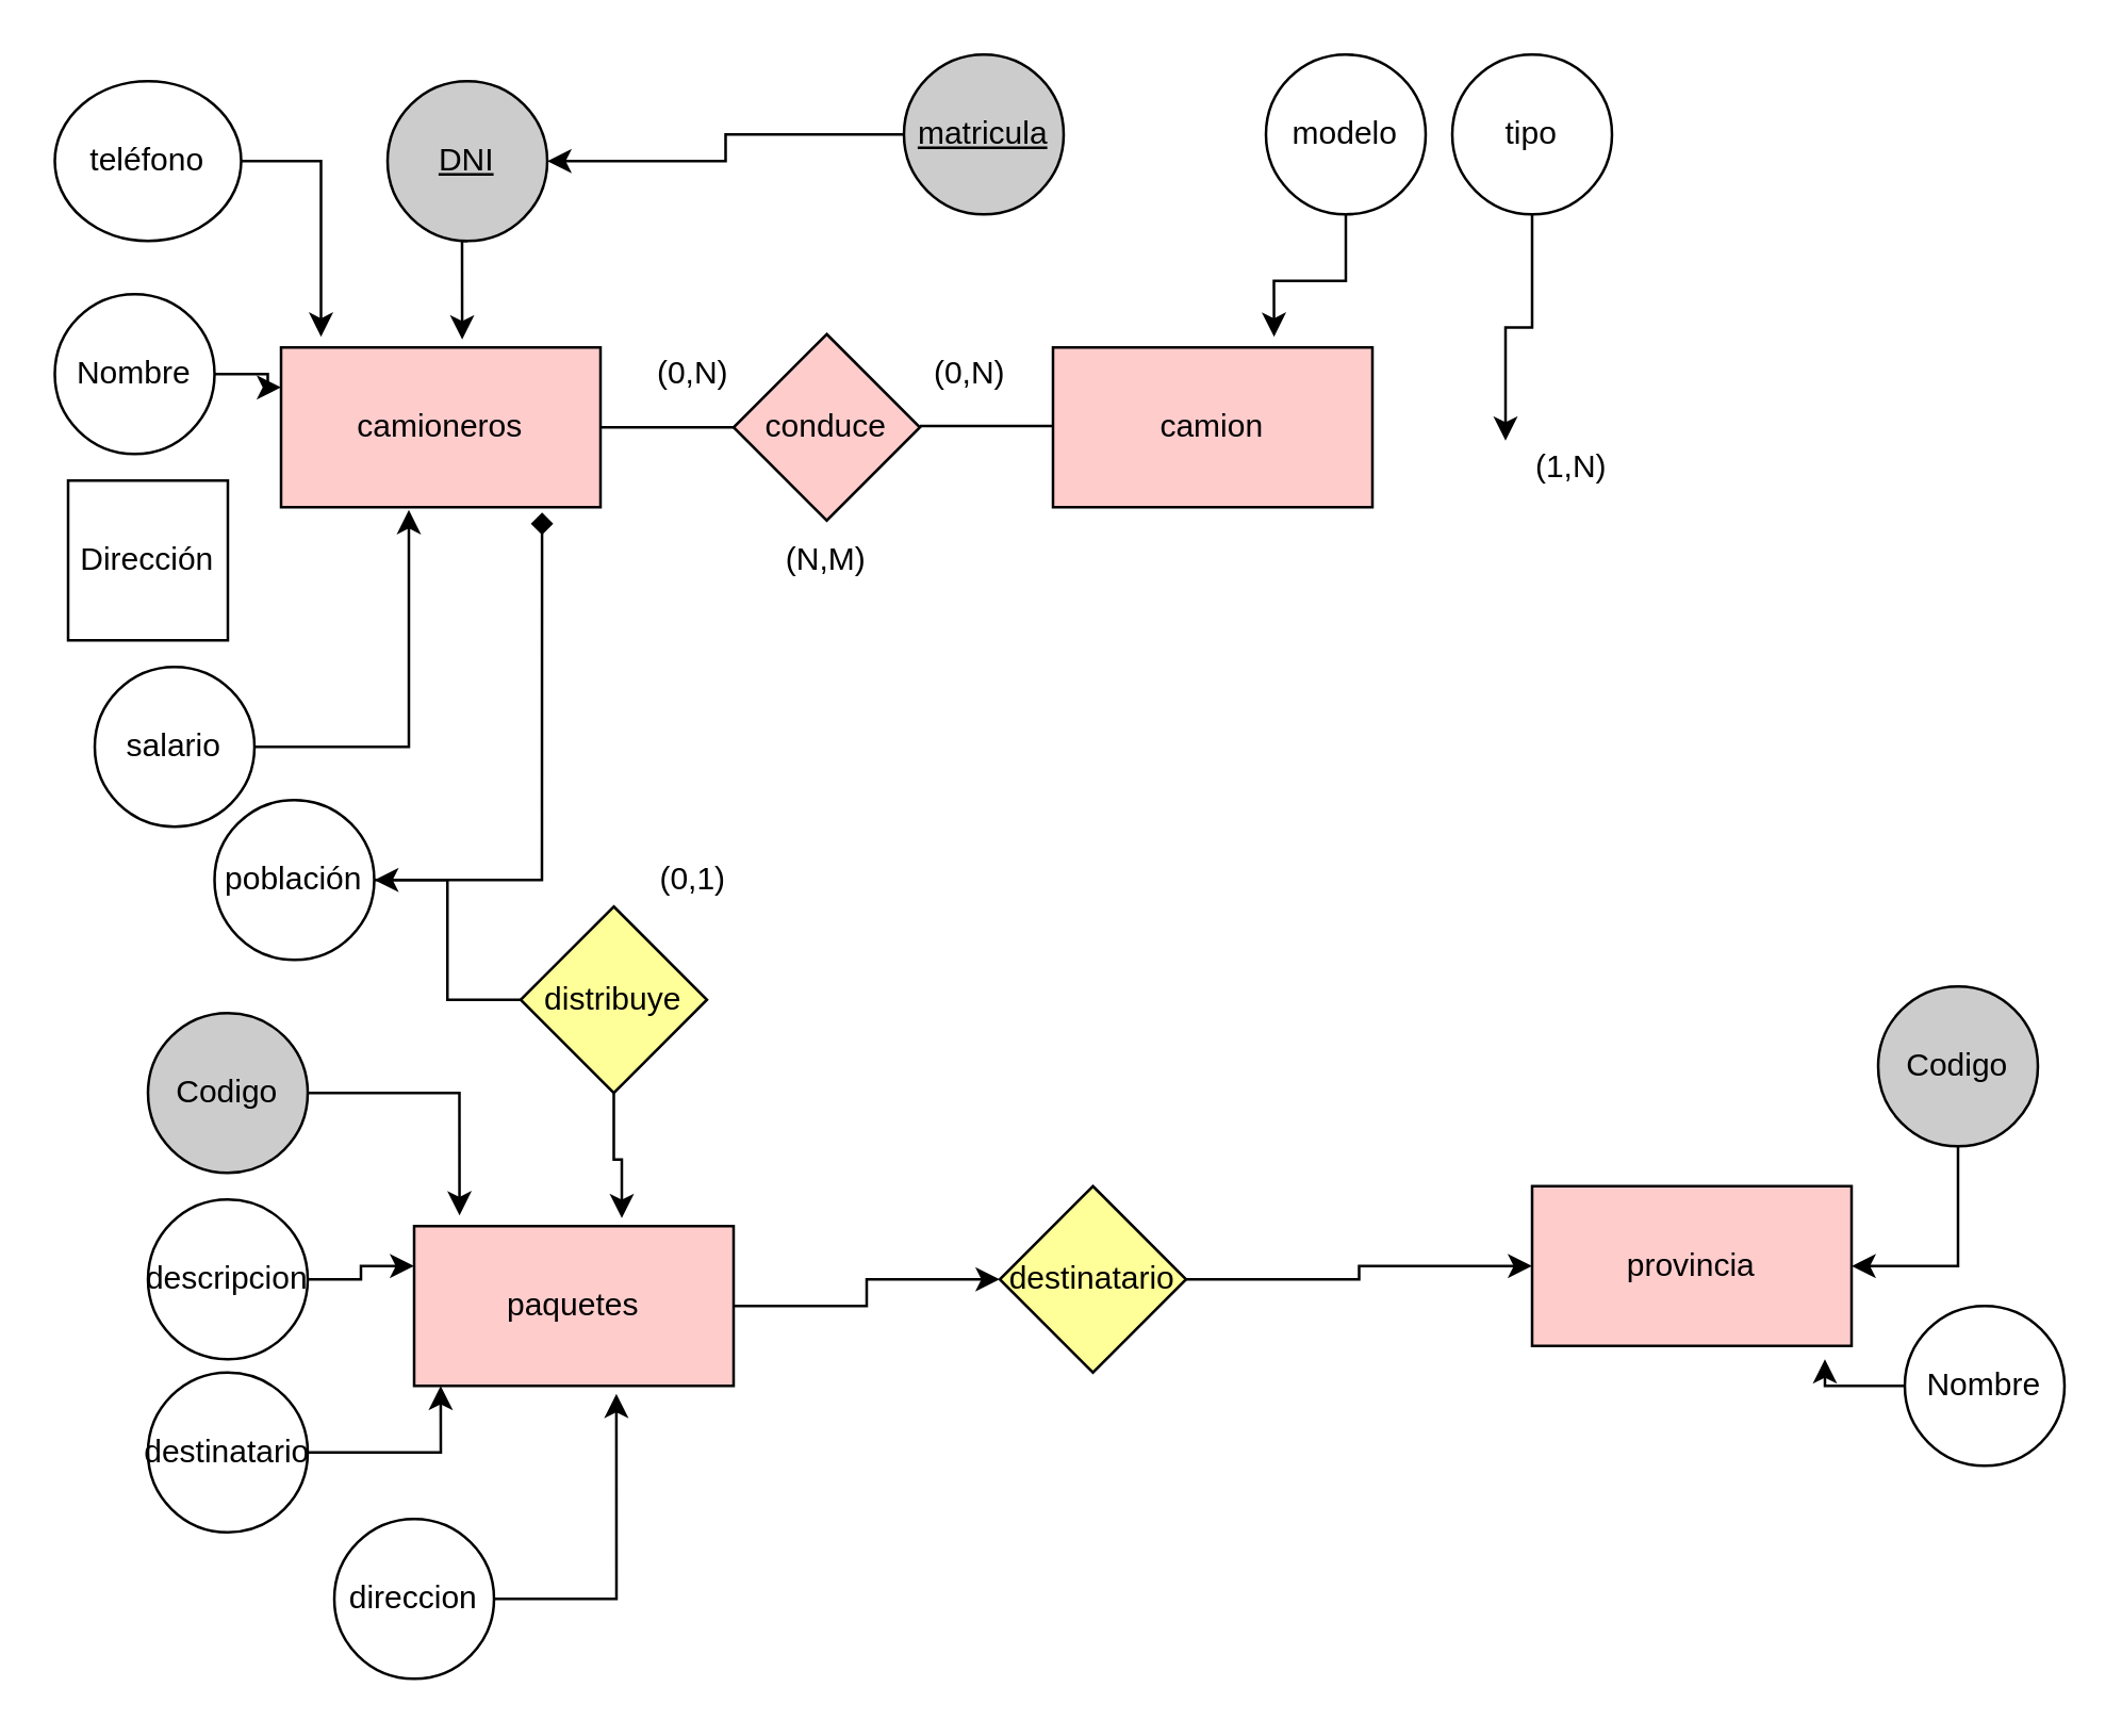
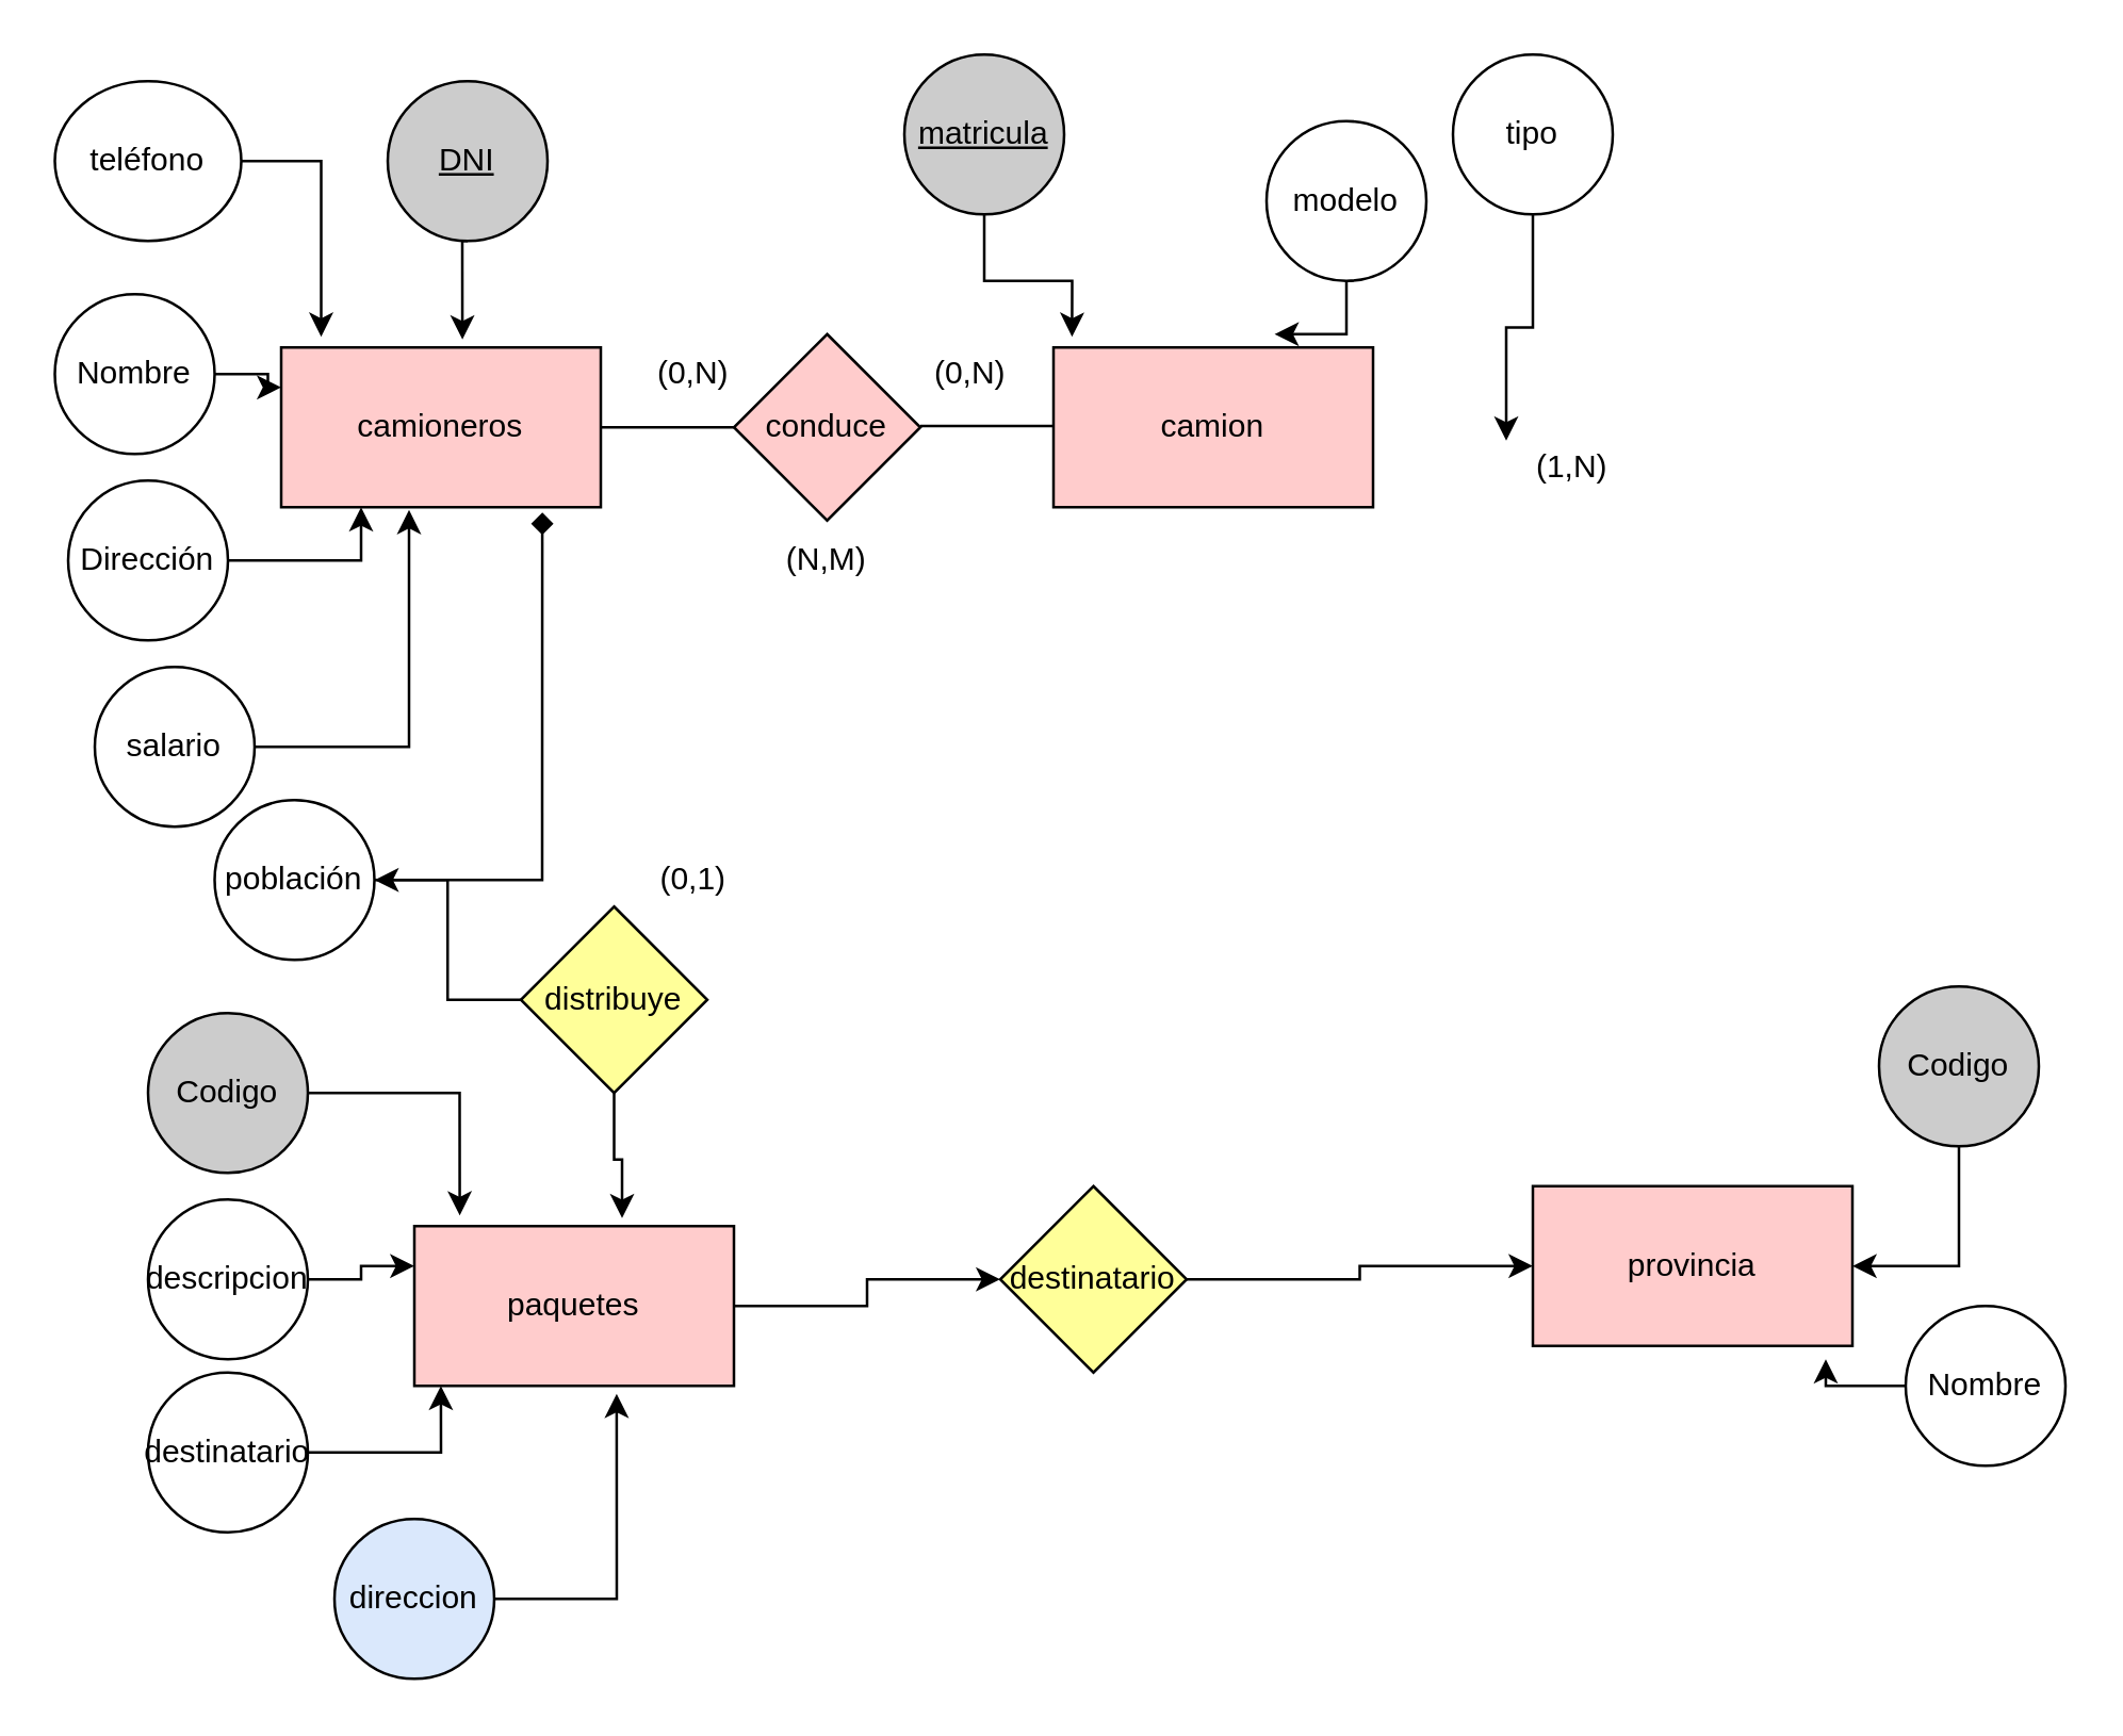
  <mxCell id="0" />
  <mxCell id="1" parent="0" />
  <mxCell id="2" value="camioneros" style="rounded=0;whiteSpace=wrap;html=1;fillColor=#FFCCCC;" vertex="1" parent="1"><mxGeometry x="105" y="130" width="120" height="60" as="geometry" /></mxCell>
  <mxCell id="3" style="edgeStyle=orthogonalEdgeStyle;rounded=0;orthogonalLoop=1;jettySize=auto;html=1;entryX=0;entryY=0.25;entryDx=0;entryDy=0;" edge="1" parent="1" source="4" target="2"><mxGeometry relative="1" as="geometry" /></mxCell>
  <mxCell id="4" value="Nombre" style="ellipse;whiteSpace=wrap;html=1;" vertex="1" parent="1"><mxGeometry x="20" y="110" width="60" height="60" as="geometry" /></mxCell>
  <mxCell id="5" style="edgeStyle=orthogonalEdgeStyle;rounded=0;orthogonalLoop=1;jettySize=auto;html=1;entryX=0.125;entryY=-0.067;entryDx=0;entryDy=0;entryPerimeter=0;" edge="1" parent="1" source="6" target="2"><mxGeometry relative="1" as="geometry" /></mxCell>
  <mxCell id="6" value="teléfono" style="ellipse;whiteSpace=wrap;html=1;" vertex="1" parent="1"><mxGeometry x="20" y="30" width="70" height="60" as="geometry" /></mxCell>
  <mxCell id="7" style="edgeStyle=orthogonalEdgeStyle;rounded=0;orthogonalLoop=1;jettySize=auto;html=1;exitX=0.5;exitY=1;exitDx=0;exitDy=0;entryX=0.567;entryY=-0.05;entryDx=0;entryDy=0;entryPerimeter=0;" edge="1" parent="1" source="8" target="2"><mxGeometry relative="1" as="geometry" /></mxCell>
  <mxCell id="8" value="&lt;u&gt;DNI&lt;/u&gt;" style="ellipse;whiteSpace=wrap;html=1;fillColor=#CCCCCC;" vertex="1" parent="1"><mxGeometry x="145" y="30" width="60" height="60" as="geometry" /></mxCell>
  <mxCell id="9" value="camion" style="rounded=0;whiteSpace=wrap;html=1;fillColor=#FFCCCC;" vertex="1" parent="1"><mxGeometry x="395" y="130" width="120" height="60" as="geometry" /></mxCell>
  <mxCell id="10" value="conduce" style="rhombus;whiteSpace=wrap;html=1;fillColor=#ffcccc;" vertex="1" parent="1"><mxGeometry x="275" y="125" width="70" height="70" as="geometry" /></mxCell>
- <mxCell id="12" value="Dirección" style="whiteSpace=wrap;html=1;rounded=0;" vertex="1" parent="1"><mxGeometry x="25" y="180" width="60" height="60" as="geometry" /></mxCell>
+ <mxCell id="11" style="edgeStyle=orthogonalEdgeStyle;rounded=0;orthogonalLoop=1;jettySize=auto;html=1;entryX=0.25;entryY=1;entryDx=0;entryDy=0;" edge="1" parent="1" source="12" target="2"><mxGeometry relative="1" as="geometry" /></mxCell>
+ <mxCell id="12" value="Dirección" style="ellipse;whiteSpace=wrap;html=1;" vertex="1" parent="1"><mxGeometry x="25" y="180" width="60" height="60" as="geometry" /></mxCell>
  <mxCell id="13" value="" style="endArrow=none;html=1;entryX=0;entryY=0.5;entryDx=0;entryDy=0;" edge="1" parent="1" target="10"><mxGeometry width="50" height="50" relative="1" as="geometry"><mxPoint x="225" y="160" as="sourcePoint" /><mxPoint x="275" y="110" as="targetPoint" /></mxGeometry></mxCell>
  <mxCell id="14" value="" style="endArrow=none;html=1;entryX=0;entryY=0.5;entryDx=0;entryDy=0;" edge="1" parent="1"><mxGeometry width="50" height="50" relative="1" as="geometry"><mxPoint x="345" y="159.5" as="sourcePoint" /><mxPoint x="395" y="159.5" as="targetPoint" /></mxGeometry></mxCell>
- <mxCell id="15" style="edgeStyle=orthogonalEdgeStyle;rounded=0;orthogonalLoop=1;jettySize=auto;html=1;" edge="1" parent="1" source="16" target="8"><mxGeometry relative="1" as="geometry" /></mxCell>
+ <mxCell id="15" style="edgeStyle=orthogonalEdgeStyle;rounded=0;orthogonalLoop=1;jettySize=auto;html=1;entryX=0.058;entryY=-0.067;entryDx=0;entryDy=0;entryPerimeter=0;" edge="1" parent="1" source="16" target="9"><mxGeometry relative="1" as="geometry" /></mxCell>
  <mxCell id="16" value="&lt;u&gt;matricula&lt;/u&gt;" style="ellipse;whiteSpace=wrap;html=1;fillColor=#CCCCCC;" vertex="1" parent="1"><mxGeometry x="339" y="20" width="60" height="60" as="geometry" /></mxCell>
  <mxCell id="17" style="edgeStyle=orthogonalEdgeStyle;rounded=0;orthogonalLoop=1;jettySize=auto;html=1;entryX=0.692;entryY=-0.067;entryDx=0;entryDy=0;entryPerimeter=0;" edge="1" parent="1" source="18" target="9"><mxGeometry relative="1" as="geometry" /></mxCell>
- <mxCell id="18" value="modelo" style="ellipse;whiteSpace=wrap;html=1;" vertex="1" parent="1"><mxGeometry x="475" y="20" width="60" height="60" as="geometry" /></mxCell>
+ <mxCell id="18" value="modelo" style="ellipse;whiteSpace=wrap;html=1;" vertex="1" parent="1"><mxGeometry x="475" y="45" width="60" height="60" as="geometry" /></mxCell>
  <mxCell id="19" value="(0,N)" style="text;html=1;strokeColor=none;fillColor=none;align=center;verticalAlign=middle;whiteSpace=wrap;rounded=0;" vertex="1" parent="1"><mxGeometry x="235" y="130" width="50" height="20" as="geometry" /></mxCell>
  <mxCell id="20" value="(0,N)" style="text;html=1;strokeColor=none;fillColor=none;align=center;verticalAlign=middle;whiteSpace=wrap;rounded=0;" vertex="1" parent="1"><mxGeometry x="339" y="130" width="50" height="20" as="geometry" /></mxCell>
  <mxCell id="21" value="(1,N)" style="text;html=1;strokeColor=none;fillColor=none;align=center;verticalAlign=middle;whiteSpace=wrap;rounded=0;" vertex="1" parent="1"><mxGeometry x="565" y="165" width="50" height="20" as="geometry" /></mxCell>
  <mxCell id="22" value="(N,M)" style="text;html=1;strokeColor=none;fillColor=none;align=center;verticalAlign=middle;whiteSpace=wrap;rounded=0;" vertex="1" parent="1"><mxGeometry x="285" y="200" width="50" height="20" as="geometry" /></mxCell>
  <mxCell id="23" style="edgeStyle=orthogonalEdgeStyle;rounded=0;orthogonalLoop=1;jettySize=auto;html=1;entryX=0.4;entryY=1.017;entryDx=0;entryDy=0;entryPerimeter=0;" edge="1" parent="1" source="24" target="2"><mxGeometry relative="1" as="geometry"><mxPoint x="155" y="200" as="targetPoint" /></mxGeometry></mxCell>
  <mxCell id="24" value="salario" style="ellipse;whiteSpace=wrap;html=1;" vertex="1" parent="1"><mxGeometry x="35" y="250" width="60" height="60" as="geometry" /></mxCell>
  <mxCell id="25" style="edgeStyle=orthogonalEdgeStyle;rounded=0;orthogonalLoop=1;jettySize=auto;html=1;exitX=1;exitY=0.5;exitDx=0;exitDy=0;entryX=0.817;entryY=1.033;entryDx=0;entryDy=0;entryPerimeter=0;endArrow=diamond;" edge="1" parent="1" source="26" target="2"><mxGeometry relative="1" as="geometry" /></mxCell>
  <mxCell id="26" value="población" style="ellipse;whiteSpace=wrap;html=1;" vertex="1" parent="1"><mxGeometry x="80" y="300" width="60" height="60" as="geometry" /></mxCell>
  <mxCell id="27" style="edgeStyle=orthogonalEdgeStyle;rounded=0;orthogonalLoop=1;jettySize=auto;html=1;" edge="1" parent="1" source="29" target="26"><mxGeometry relative="1" as="geometry" /></mxCell>
  <mxCell id="28" style="edgeStyle=orthogonalEdgeStyle;rounded=0;orthogonalLoop=1;jettySize=auto;html=1;exitX=0.5;exitY=1;exitDx=0;exitDy=0;entryX=0.65;entryY=-0.05;entryDx=0;entryDy=0;entryPerimeter=0;" edge="1" parent="1" source="29" target="31"><mxGeometry relative="1" as="geometry" /></mxCell>
  <mxCell id="29" value="distribuye" style="rhombus;whiteSpace=wrap;html=1;fillColor=#FFFF99;" vertex="1" parent="1"><mxGeometry x="195" y="340" width="70" height="70" as="geometry" /></mxCell>
  <mxCell id="30" style="edgeStyle=orthogonalEdgeStyle;rounded=0;orthogonalLoop=1;jettySize=auto;html=1;exitX=1;exitY=0.5;exitDx=0;exitDy=0;entryX=0;entryY=0.5;entryDx=0;entryDy=0;" edge="1" parent="1" source="31" target="41"><mxGeometry relative="1" as="geometry" /></mxCell>
  <mxCell id="31" value="paquetes" style="rounded=0;whiteSpace=wrap;html=1;fillColor=#FFCCCC;" vertex="1" parent="1"><mxGeometry x="155" y="460" width="120" height="60" as="geometry" /></mxCell>
  <mxCell id="32" style="edgeStyle=orthogonalEdgeStyle;rounded=0;orthogonalLoop=1;jettySize=auto;html=1;entryX=0;entryY=0;entryDx=0;entryDy=0;" edge="1" parent="1" source="33" target="21"><mxGeometry relative="1" as="geometry" /></mxCell>
  <mxCell id="33" value="tipo" style="ellipse;whiteSpace=wrap;html=1;" vertex="1" parent="1"><mxGeometry x="545" y="20" width="60" height="60" as="geometry" /></mxCell>
  <mxCell id="34" style="edgeStyle=orthogonalEdgeStyle;rounded=0;orthogonalLoop=1;jettySize=auto;html=1;exitX=1;exitY=0.5;exitDx=0;exitDy=0;entryX=0.142;entryY=-0.067;entryDx=0;entryDy=0;entryPerimeter=0;" edge="1" parent="1" source="35" target="31"><mxGeometry relative="1" as="geometry" /></mxCell>
  <mxCell id="35" value="Codigo" style="ellipse;whiteSpace=wrap;html=1;fillColor=#CCCCCC;" vertex="1" parent="1"><mxGeometry x="55" y="380" width="60" height="60" as="geometry" /></mxCell>
  <mxCell id="36" style="edgeStyle=orthogonalEdgeStyle;rounded=0;orthogonalLoop=1;jettySize=auto;html=1;exitX=1;exitY=0.5;exitDx=0;exitDy=0;entryX=0;entryY=0.25;entryDx=0;entryDy=0;" edge="1" parent="1" source="37" target="31"><mxGeometry relative="1" as="geometry" /></mxCell>
  <mxCell id="37" value="descripcion" style="ellipse;whiteSpace=wrap;html=1;" vertex="1" parent="1"><mxGeometry x="55" y="450" width="60" height="60" as="geometry" /></mxCell>
  <mxCell id="38" style="edgeStyle=orthogonalEdgeStyle;rounded=0;orthogonalLoop=1;jettySize=auto;html=1;exitX=1;exitY=0.5;exitDx=0;exitDy=0;entryX=0.083;entryY=1;entryDx=0;entryDy=0;entryPerimeter=0;" edge="1" parent="1" source="39" target="31"><mxGeometry relative="1" as="geometry" /></mxCell>
  <mxCell id="39" value="destinatario" style="ellipse;whiteSpace=wrap;html=1;" vertex="1" parent="1"><mxGeometry x="55" y="515" width="60" height="60" as="geometry" /></mxCell>
  <mxCell id="40" style="edgeStyle=orthogonalEdgeStyle;rounded=0;orthogonalLoop=1;jettySize=auto;html=1;exitX=1;exitY=0.5;exitDx=0;exitDy=0;entryX=0;entryY=0.5;entryDx=0;entryDy=0;" edge="1" parent="1" source="41" target="42"><mxGeometry relative="1" as="geometry" /></mxCell>
  <mxCell id="41" value="destinatario" style="rhombus;whiteSpace=wrap;html=1;fillColor=#FFFF99;" vertex="1" parent="1"><mxGeometry x="375" y="445" width="70" height="70" as="geometry" /></mxCell>
  <mxCell id="42" value="provincia" style="rounded=0;whiteSpace=wrap;html=1;fillColor=#FFCCCC;" vertex="1" parent="1"><mxGeometry x="575" y="445" width="120" height="60" as="geometry" /></mxCell>
  <mxCell id="43" style="edgeStyle=orthogonalEdgeStyle;rounded=0;orthogonalLoop=1;jettySize=auto;html=1;exitX=0.5;exitY=1;exitDx=0;exitDy=0;entryX=1;entryY=0.5;entryDx=0;entryDy=0;" edge="1" parent="1" source="44" target="42"><mxGeometry relative="1" as="geometry" /></mxCell>
  <mxCell id="44" value="Codigo" style="ellipse;whiteSpace=wrap;html=1;fillColor=#CCCCCC;" vertex="1" parent="1"><mxGeometry x="705" y="370" width="60" height="60" as="geometry" /></mxCell>
  <mxCell id="45" style="edgeStyle=orthogonalEdgeStyle;rounded=0;orthogonalLoop=1;jettySize=auto;html=1;exitX=0;exitY=0.5;exitDx=0;exitDy=0;" edge="1" parent="1" source="46"><mxGeometry relative="1" as="geometry"><mxPoint x="685" y="510" as="targetPoint" /></mxGeometry></mxCell>
  <mxCell id="46" value="Nombre" style="ellipse;whiteSpace=wrap;html=1;" vertex="1" parent="1"><mxGeometry x="715" y="490" width="60" height="60" as="geometry" /></mxCell>
  <mxCell id="47" style="edgeStyle=orthogonalEdgeStyle;rounded=0;orthogonalLoop=1;jettySize=auto;html=1;exitX=1;exitY=0.5;exitDx=0;exitDy=0;entryX=0.633;entryY=1.05;entryDx=0;entryDy=0;entryPerimeter=0;" edge="1" parent="1" source="48" target="31"><mxGeometry relative="1" as="geometry" /></mxCell>
- <mxCell id="48" value="direccion" style="ellipse;whiteSpace=wrap;html=1;" vertex="1" parent="1"><mxGeometry x="125" y="570" width="60" height="60" as="geometry" /></mxCell>
+ <mxCell id="48" value="direccion" style="ellipse;whiteSpace=wrap;html=1;fillColor=#dae8fc;" vertex="1" parent="1"><mxGeometry x="125" y="570" width="60" height="60" as="geometry" /></mxCell>
  <mxCell id="49" value="(0,1)" style="text;html=1;strokeColor=none;fillColor=none;align=center;verticalAlign=middle;whiteSpace=wrap;rounded=0;" vertex="1" parent="1"><mxGeometry x="235" y="320" width="50" height="20" as="geometry" /></mxCell>
